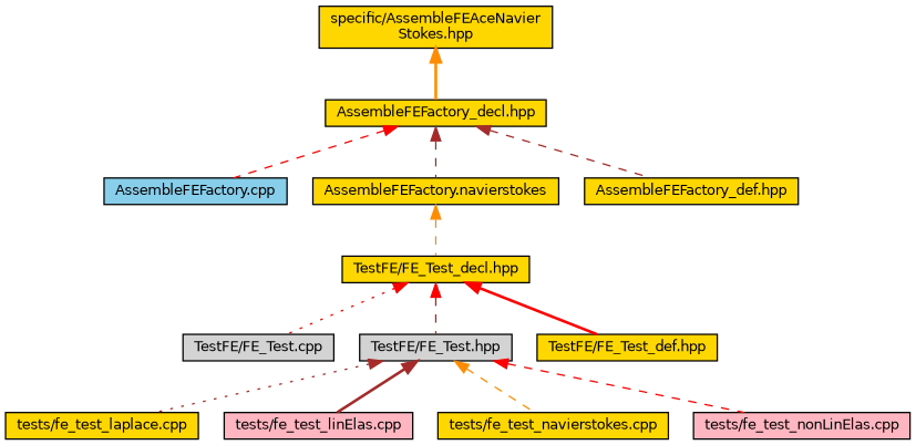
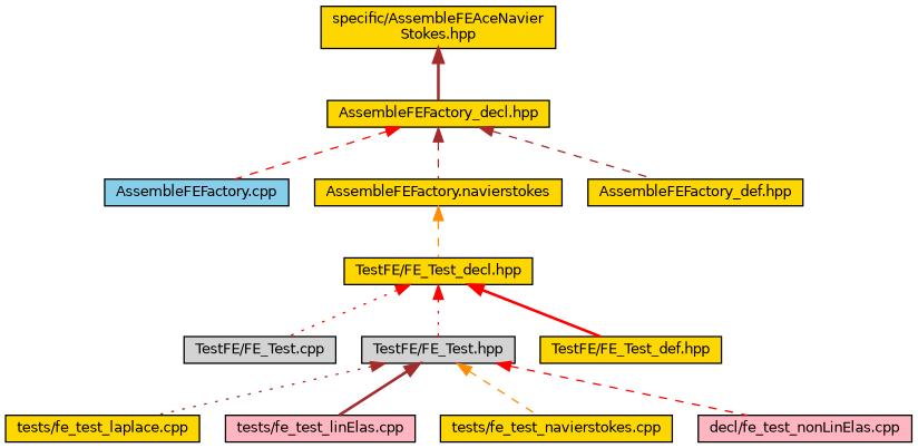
  digraph {
    node [color=black fillcolor=gold fontname=Helvetica fontsize=10 shape=record style=filled]
    edge [color=brown dir=back fontname=Helvetica fontsize=10 labelfontname=Helvetica labelfontsize=10 style=dashed]
    n1 [fontcolor=black height=0.2 label="specific/AssembleFEAceNavier\lStokes.hpp" width=0.4]
    n2 [height=0.2 label="AssembleFEFactory_decl.hpp" width=0.4]
    n3 [fillcolor=skyblue height=0.2 label="AssembleFEFactory.cpp" width=0.4]
    n4 [height=0.2 label="AssembleFEFactory.navierstokes" width=0.4]
    n5 [height=0.2 label="AssembleFEFactory_def.hpp" width=0.4]
    n6 [height=0.2 label="TestFE/FE_Test_decl.hpp" width=0.4]
    n7 [fillcolor=lightgrey height=0.2 label="TestFE/FE_Test.cpp" width=0.4]
    n8 [fillcolor=lightgrey height=0.2 label="TestFE/FE_Test.hpp" width=0.4]
    n9 [height=0.2 label="TestFE/FE_Test_def.hpp" width=0.4]
    n10 [height=0.2 label="tests/fe_test_laplace.cpp" width=0.4]
    n11 [fillcolor=lightpink height=0.2 label="tests/fe_test_linElas.cpp" width=0.4]
    n12 [height=0.2 label="tests/fe_test_navierstokes.cpp" width=0.4]
-   n13 [fillcolor=lightpink height=0.2 label="tests/fe_test_nonLinElas.cpp" width=0.4]
-   n1 -> n2 [color=darkorange style=bold]
+   n13 [fillcolor=lightpink height=0.2 label="decl/fe_test_nonLinElas.cpp" width=0.4]
+   n1 -> n2 [style=bold]
    n2 -> n3 [color=red]
    n2 -> n4
    n2 -> n5
    n4 -> n6 [color=darkorange]
    n6 -> n7 [color=red style=dotted]
-   n6 -> n8 [color=red]
+   n6 -> n8 [color=red style=dotted]
    n6 -> n9 [color=red style=bold]
    n8 -> n10 [style=dotted]
    n8 -> n11 [style=bold]
    n8 -> n12 [color=darkorange]
    n8 -> n13 [color=red]
  }
